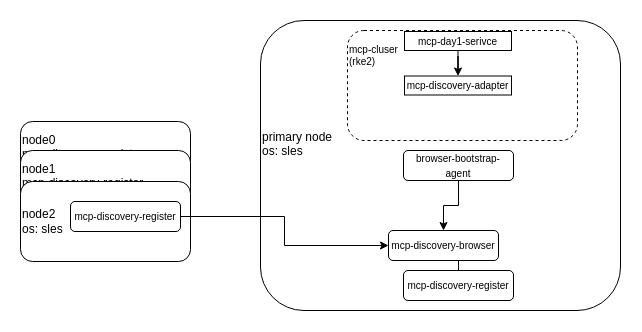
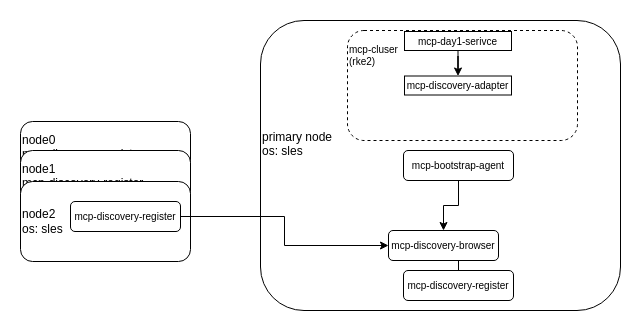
  <mxCell id="0" />
  <mxCell id="1" parent="0" />
  <mxCell id="2" value="node0&lt;br&gt;mcp-discovery-register&lt;br&gt;os: sles&lt;br&gt;&lt;br&gt;" style="rounded=1;whiteSpace=wrap;html=1;align=left;" vertex="1" parent="1"><mxGeometry x="20" y="121" width="170" height="80" as="geometry" /></mxCell>
  <mxCell id="3" value="node1&lt;br&gt;mcp-discovery-register&lt;br&gt;os: sle&lt;br&gt;s" style="rounded=1;whiteSpace=wrap;html=1;align=left;" vertex="1" parent="1"><mxGeometry x="20" y="150" width="170" height="80" as="geometry" /></mxCell>
  <mxCell id="4" value="node2&lt;br&gt;os: sles" style="rounded=1;whiteSpace=wrap;html=1;align=left;" vertex="1" parent="1"><mxGeometry x="20" y="181" width="170" height="80" as="geometry" /></mxCell>
  <mxCell id="5" value="primary node&lt;br&gt;os: sles&lt;br&gt;&lt;br&gt;&lt;br&gt;&lt;br&gt;" style="rounded=1;whiteSpace=wrap;html=1;align=left;" vertex="1" parent="1"><mxGeometry x="260" y="20" width="360" height="290" as="geometry" /></mxCell>
  <mxCell id="6" value="" style="edgeStyle=orthogonalEdgeStyle;rounded=0;orthogonalLoop=1;jettySize=auto;html=1;fontSize=10;entryX=0;entryY=0.5;entryDx=0;entryDy=0;" edge="1" parent="1" source="7" target="10"><mxGeometry relative="1" as="geometry"><mxPoint x="315" y="220" as="targetPoint" /></mxGeometry></mxCell>
  <mxCell id="7" value="&lt;span style=&quot;text-align: left;&quot;&gt;&lt;font style=&quot;font-size: 10px;&quot;&gt;mcp-discovery-register&lt;/font&gt;&lt;/span&gt;" style="rounded=1;whiteSpace=wrap;html=1;" vertex="1" parent="1"><mxGeometry x="70" y="201" width="110" height="30" as="geometry" /></mxCell>
  <mxCell id="8" style="edgeStyle=orthogonalEdgeStyle;rounded=0;orthogonalLoop=1;jettySize=auto;html=1;entryX=0.5;entryY=1;entryDx=0;entryDy=0;fontSize=10;" edge="1" parent="1" source="9" target="10"><mxGeometry relative="1" as="geometry" /></mxCell>
  <mxCell id="9" value="&lt;span style=&quot;text-align: left;&quot;&gt;&lt;font style=&quot;font-size: 10px;&quot;&gt;mcp-discovery-register&lt;/font&gt;&lt;/span&gt;" style="rounded=1;whiteSpace=wrap;html=1;" vertex="1" parent="1"><mxGeometry x="403" y="270" width="110" height="30" as="geometry" /></mxCell>
  <mxCell id="10" value="&lt;span style=&quot;text-align: left;&quot;&gt;&lt;font style=&quot;font-size: 10px;&quot;&gt;mcp-discovery-browser&lt;/font&gt;&lt;/span&gt;" style="rounded=1;whiteSpace=wrap;html=1;" vertex="1" parent="1"><mxGeometry x="388" y="230" width="110" height="30" as="geometry" /></mxCell>
  <mxCell id="11" style="edgeStyle=orthogonalEdgeStyle;rounded=0;orthogonalLoop=1;jettySize=auto;html=1;entryX=0.5;entryY=0;entryDx=0;entryDy=0;fontSize=10;" edge="1" parent="1" source="12" target="10"><mxGeometry relative="1" as="geometry" /></mxCell>
- <mxCell id="12" value="&lt;span style=&quot;text-align: left;&quot;&gt;&lt;font style=&quot;font-size: 10px;&quot;&gt;browser-bootstrap-agent&lt;/font&gt;&lt;/span&gt;" style="rounded=1;whiteSpace=wrap;html=1;" vertex="1" parent="1"><mxGeometry x="403" y="150" width="110" height="30" as="geometry" /></mxCell>
+ <mxCell id="12" value="&lt;span style=&quot;text-align: left;&quot;&gt;&lt;font style=&quot;font-size: 10px;&quot;&gt;mcp-bootstrap-agent&lt;/font&gt;&lt;/span&gt;" style="rounded=1;whiteSpace=wrap;html=1;" vertex="1" parent="1"><mxGeometry x="403" y="150" width="110" height="30" as="geometry" /></mxCell>
  <mxCell id="13" value="mcp-cluser&lt;br&gt;(rke2)&lt;br&gt;&lt;br&gt;&lt;br&gt;&lt;br&gt;&lt;br&gt;&lt;br&gt;" style="rounded=1;whiteSpace=wrap;html=1;fontSize=10;align=left;dashed=1;" vertex="1" parent="1"><mxGeometry x="347" y="30" width="230" height="110" as="geometry" /></mxCell>
  <mxCell id="14" value="mcp-discovery-adapter" style="rounded=0;whiteSpace=wrap;html=1;fontSize=10;" vertex="1" parent="1"><mxGeometry x="404" y="75.5" width="107" height="19" as="geometry" /></mxCell>
  <mxCell id="15" style="edgeStyle=orthogonalEdgeStyle;rounded=0;orthogonalLoop=1;jettySize=auto;html=1;fontSize=10;" edge="1" parent="1" source="16" target="14"><mxGeometry relative="1" as="geometry" /></mxCell>
  <mxCell id="16" value="mcp-day1-serivce" style="rounded=0;whiteSpace=wrap;html=1;fontSize=10;" vertex="1" parent="1"><mxGeometry x="404" y="31" width="107" height="19" as="geometry" /></mxCell>
